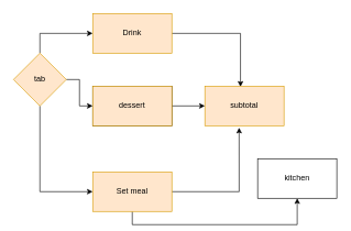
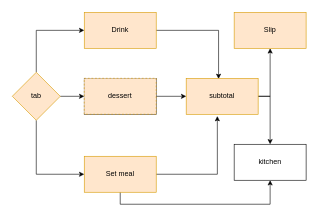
  <mxCell id="0" />
  <mxCell id="1" parent="0" />
  <mxCell id="2" style="edgeStyle=orthogonalEdgeStyle;rounded=0;orthogonalLoop=1;jettySize=auto;html=1;entryX=0;entryY=0.5;entryDx=0;entryDy=0;exitX=0.5;exitY=0;exitDx=0;exitDy=0;" parent="1" source="5" target="8" edge="1"><mxGeometry relative="1" as="geometry" /></mxCell>
  <mxCell id="3" style="edgeStyle=orthogonalEdgeStyle;rounded=0;orthogonalLoop=1;jettySize=auto;html=1;entryX=0;entryY=0.5;entryDx=0;entryDy=0;" parent="1" source="5" target="16" edge="1"><mxGeometry relative="1" as="geometry" /></mxCell>
  <mxCell id="4" style="edgeStyle=orthogonalEdgeStyle;rounded=0;orthogonalLoop=1;jettySize=auto;html=1;exitX=0.5;exitY=1;exitDx=0;exitDy=0;entryX=0;entryY=0.5;entryDx=0;entryDy=0;" parent="1" source="5" target="11" edge="1"><mxGeometry relative="1" as="geometry" /></mxCell>
- <mxCell id="5" value="tab" style="rhombus;whiteSpace=wrap;html=1;fillColor=#ffe6cc;strokeColor=#d79b00;" parent="1" vertex="1"><mxGeometry x="20" y="80" width="80" height="80" as="geometry" /></mxCell>
+ <mxCell id="5" value="tab" style="rhombus;whiteSpace=wrap;html=1;fillColor=#ffe6cc;strokeColor=#d79b00;" parent="1" vertex="1"><mxGeometry x="20" y="120" width="80" height="80" as="geometry" /></mxCell>
  <mxCell id="6" value="Set meal" style="rounded=0;whiteSpace=wrap;html=1;" parent="1" vertex="1"><mxGeometry x="140" y="130" width="120" height="60" as="geometry" /></mxCell>
  <mxCell id="7" style="edgeStyle=orthogonalEdgeStyle;rounded=0;orthogonalLoop=1;jettySize=auto;html=1;entryX=0.45;entryY=0.017;entryDx=0;entryDy=0;entryPerimeter=0;" parent="1" source="8" target="14" edge="1"><mxGeometry relative="1" as="geometry" /></mxCell>
  <mxCell id="8" value="Drink" style="whiteSpace=wrap;html=1;fillColor=#ffe6cc;strokeColor=#d79b00;" parent="1" vertex="1"><mxGeometry x="140" y="20" width="120" height="60" as="geometry" /></mxCell>
  <mxCell id="9" style="edgeStyle=orthogonalEdgeStyle;rounded=0;orthogonalLoop=1;jettySize=auto;html=1;exitX=1;exitY=0.5;exitDx=0;exitDy=0;entryX=0.433;entryY=1.05;entryDx=0;entryDy=0;entryPerimeter=0;" parent="1" source="11" target="14" edge="1"><mxGeometry relative="1" as="geometry"><mxPoint x="290" y="160" as="targetPoint" /></mxGeometry></mxCell>
  <mxCell id="10" style="edgeStyle=orthogonalEdgeStyle;rounded=0;orthogonalLoop=1;jettySize=auto;html=1;entryX=0.5;entryY=1;entryDx=0;entryDy=0;exitX=0.5;exitY=1;exitDx=0;exitDy=0;" parent="1" source="11" target="18" edge="1"><mxGeometry relative="1" as="geometry" /></mxCell>
  <mxCell id="11" value="Set meal" style="whiteSpace=wrap;html=1;fillColor=#ffe6cc;strokeColor=#d79b00;" parent="1" vertex="1"><mxGeometry x="140" y="260" width="120" height="60" as="geometry" /></mxCell>
+ <mxCell id="12" style="edgeStyle=orthogonalEdgeStyle;rounded=0;orthogonalLoop=1;jettySize=auto;html=1;entryX=0.5;entryY=1;entryDx=0;entryDy=0;exitX=1;exitY=0.5;exitDx=0;exitDy=0;" parent="1" source="14" target="17" edge="1"><mxGeometry relative="1" as="geometry" /></mxCell>
+ <mxCell id="13" style="edgeStyle=orthogonalEdgeStyle;rounded=0;orthogonalLoop=1;jettySize=auto;html=1;entryX=0.5;entryY=0;entryDx=0;entryDy=0;exitX=1;exitY=0.5;exitDx=0;exitDy=0;" parent="1" source="14" target="18" edge="1"><mxGeometry relative="1" as="geometry" /></mxCell>
  <mxCell id="14" value="subtotal" style="rounded=0;whiteSpace=wrap;html=1;fillColor=#ffe6cc;strokeColor=#d79b00;" parent="1" vertex="1"><mxGeometry x="310" y="130" width="120" height="60" as="geometry" /></mxCell>
  <mxCell id="15" style="edgeStyle=orthogonalEdgeStyle;rounded=0;orthogonalLoop=1;jettySize=auto;html=1;exitX=1;exitY=0.5;exitDx=0;exitDy=0;entryX=0;entryY=0.5;entryDx=0;entryDy=0;" parent="1" source="16" target="14" edge="1"><mxGeometry relative="1" as="geometry" /></mxCell>
- <mxCell id="16" value="dessert" style="rounded=0;whiteSpace=wrap;html=1;fillColor=#ffe6cc;strokeColor=#d79b00;" parent="1" vertex="1"><mxGeometry x="140" y="130" width="120" height="60" as="geometry" /></mxCell>
+ <mxCell id="16" value="dessert" style="rounded=0;whiteSpace=wrap;html=1;fillColor=#ffe6cc;strokeColor=#d79b00;dashed=1;" parent="1" vertex="1"><mxGeometry x="140" y="130" width="120" height="60" as="geometry" /></mxCell>
+ <mxCell id="17" value="Slip" style="whiteSpace=wrap;html=1;fillColor=#ffe6cc;strokeColor=#d79b00;" parent="1" vertex="1"><mxGeometry x="390" y="20" width="120" height="60" as="geometry" /></mxCell>
  <mxCell id="18" value="kitchen" style="whiteSpace=wrap;html=1;" parent="1" vertex="1"><mxGeometry x="390" y="240" width="120" height="60" as="geometry" /></mxCell>
